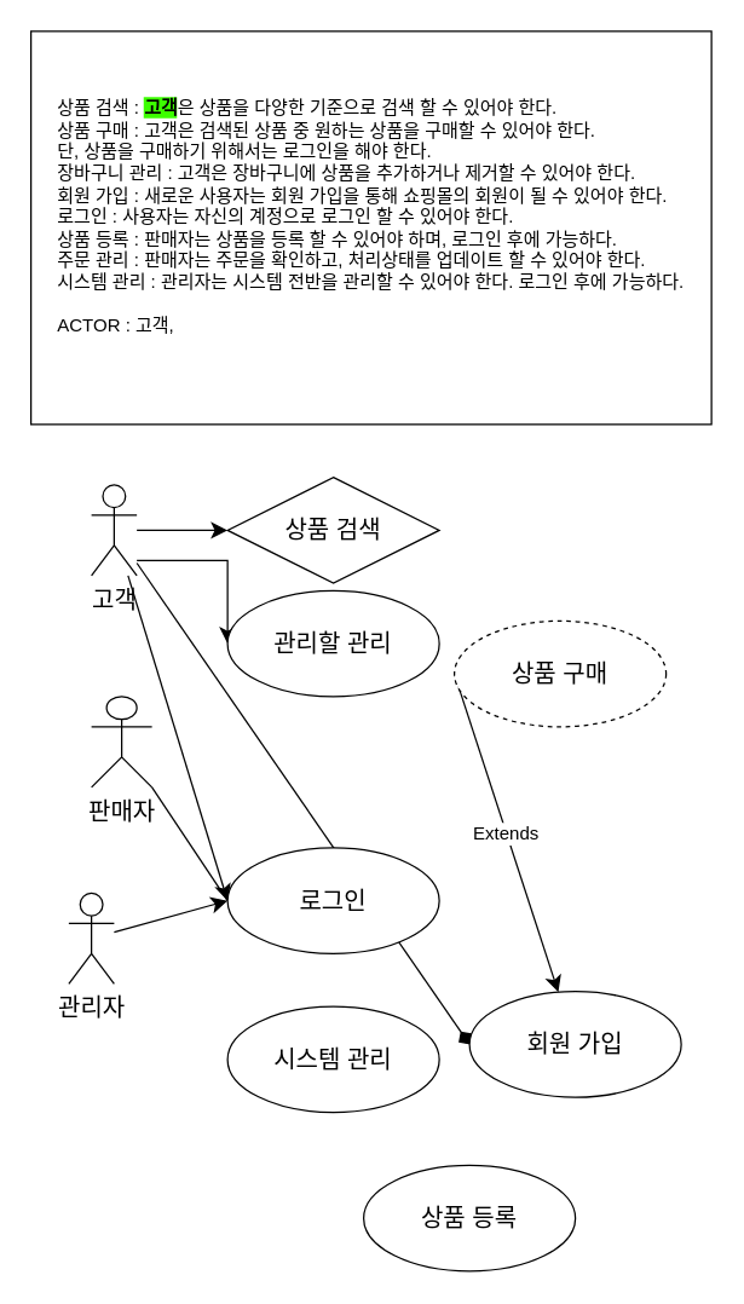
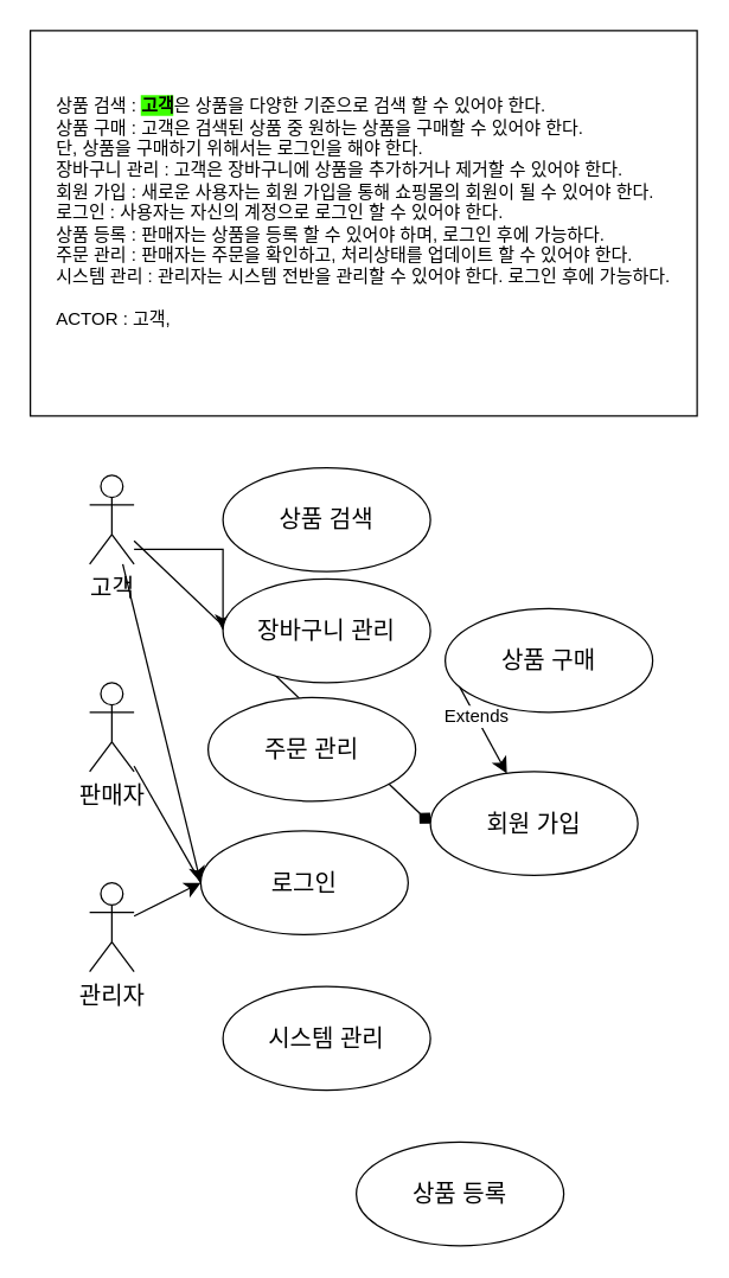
  <mxCell id="0" />
  <mxCell id="1" parent="0" />
  <mxCell id="2" value="&lt;div style=&quot;text-align: left;&quot;&gt;상품 검색 : &lt;b style=&quot;background-color: rgb(60, 255, 0);&quot;&gt;고객&lt;/b&gt;은 상품을 다양한 기준으로 검색 할 수 있어야 한다.&lt;/div&gt;&lt;div style=&quot;text-align: left;&quot;&gt;&lt;span style=&quot;background-color: initial;&quot;&gt;상품 구매 : 고객은 검색된 상품 중 원하는 상품을 구매할 수 있어야 한다.&lt;/span&gt;&lt;/div&gt;&lt;div style=&quot;text-align: left;&quot;&gt;&lt;span style=&quot;background-color: initial;&quot;&gt;단, 상품을 구매하기 위해서는 로그인을 해야 한다.&lt;/span&gt;&lt;/div&gt;&lt;div style=&quot;text-align: left;&quot;&gt;&lt;span style=&quot;background-color: initial;&quot;&gt;장바구니 관리 : 고객은 장바구니에 상품을 추가하거나 제거할 수 있어야 한다.&lt;/span&gt;&lt;/div&gt;&lt;div style=&quot;text-align: left;&quot;&gt;&lt;span style=&quot;background-color: initial;&quot;&gt;회원 가입 : 새로운 사용자는 회원 가입을 통해 쇼핑몰의 회원이 될 수 있어야 한다.&lt;/span&gt;&lt;/div&gt;&lt;div style=&quot;text-align: left;&quot;&gt;&lt;span style=&quot;background-color: initial;&quot;&gt;로그인 : 사용자는 자신의 계정으로 로그인 할 수 있어야 한다.&lt;/span&gt;&lt;/div&gt;&lt;div style=&quot;text-align: left;&quot;&gt;&lt;span style=&quot;background-color: initial;&quot;&gt;상품 등록 : 판매자는 상품을 등록 할 수 있어야 하며, 로그인 후에 가능하다.&lt;/span&gt;&lt;/div&gt;&lt;div style=&quot;text-align: left;&quot;&gt;주문 관리 : 판매자는 주문을 확인하고, 처리상태를 업데이트 할 수 있어야 한다.&lt;/div&gt;&lt;div style=&quot;text-align: left;&quot;&gt;시스템 관리 : 관리자는 시스템 전반을 관리할 수 있어야 한다. 로그인 후에 가능하다.&lt;/div&gt;&lt;div style=&quot;text-align: left;&quot;&gt;&lt;br&gt;&lt;/div&gt;&lt;div style=&quot;text-align: left;&quot;&gt;ACTOR : 고객,&amp;nbsp;&lt;/div&gt;&lt;div style=&quot;text-align: left;&quot;&gt;&lt;br&gt;&lt;/div&gt;" style="rounded=0;whiteSpace=wrap;html=1;" parent="1" vertex="1"><mxGeometry x="20" y="20" width="450" height="260" as="geometry" /></mxCell>
- <mxCell id="3" style="edgeStyle=none;curved=1;rounded=0;orthogonalLoop=1;jettySize=auto;html=1;entryX=0;entryY=0.5;entryDx=0;entryDy=0;fontSize=12;startSize=8;endSize=8;" edge="1" parent="1" source="7" target="12"><mxGeometry relative="1" as="geometry" /></mxCell>
  <mxCell id="4" style="edgeStyle=none;curved=1;rounded=0;orthogonalLoop=1;jettySize=auto;html=1;entryX=0;entryY=0.5;entryDx=0;entryDy=0;fontSize=12;startSize=8;endSize=8;" edge="1" parent="1" source="7" target="17"><mxGeometry relative="1" as="geometry" /></mxCell>
  <mxCell id="5" style="edgeStyle=none;curved=1;rounded=0;orthogonalLoop=1;jettySize=auto;html=1;entryX=0;entryY=0.5;entryDx=0;entryDy=0;fontSize=12;startSize=8;endSize=8;endArrow=diamond;" edge="1" parent="1" source="7" target="16"><mxGeometry relative="1" as="geometry" /></mxCell>
  <mxCell id="6" style="edgeStyle=orthogonalEdgeStyle;rounded=0;orthogonalLoop=1;jettySize=auto;html=1;entryX=0;entryY=0.5;entryDx=0;entryDy=0;fontSize=12;startSize=8;endSize=8;" edge="1" parent="1" source="7" target="15"><mxGeometry relative="1" as="geometry"><Array as="points"><mxPoint x="150" y="370" /></Array></mxGeometry></mxCell>
  <mxCell id="7" value="고객" style="shape=umlActor;verticalLabelPosition=bottom;verticalAlign=top;html=1;fontSize=16;" vertex="1" parent="1"><mxGeometry x="60" y="320" width="30" height="60" as="geometry" /></mxCell>
  <mxCell id="8" style="edgeStyle=none;curved=1;rounded=0;orthogonalLoop=1;jettySize=auto;html=1;fontSize=12;startSize=8;endSize=8;entryX=0;entryY=0.5;entryDx=0;entryDy=0;endArrow=none;" edge="1" parent="1" source="9" target="17"><mxGeometry relative="1" as="geometry"><mxPoint x="150" y="590" as="targetPoint" /></mxGeometry></mxCell>
- <mxCell id="9" value="판매자" style="shape=umlActor;verticalLabelPosition=bottom;verticalAlign=top;html=1;fontSize=16;" vertex="1" parent="1"><mxGeometry x="60" y="460" width="40" height="60" as="geometry" /></mxCell>
+ <mxCell id="9" value="판매자" style="shape=umlActor;verticalLabelPosition=bottom;verticalAlign=top;html=1;fontSize=16;" vertex="1" parent="1"><mxGeometry x="60" y="460" width="30" height="60" as="geometry" /></mxCell>
  <mxCell id="10" style="edgeStyle=none;curved=1;rounded=0;orthogonalLoop=1;jettySize=auto;html=1;entryX=0;entryY=0.5;entryDx=0;entryDy=0;fontSize=12;startSize=8;endSize=8;" edge="1" parent="1" source="11" target="17"><mxGeometry relative="1" as="geometry" /></mxCell>
- <mxCell id="11" value="관리자" style="shape=umlActor;verticalLabelPosition=bottom;verticalAlign=top;html=1;fontSize=16;" vertex="1" parent="1"><mxGeometry x="45" y="590" width="30" height="60" as="geometry" /></mxCell>
- <mxCell id="12" value="상품 검색" style="rhombus;whiteSpace=wrap;html=1;fontSize=16;" vertex="1" parent="1"><mxGeometry x="150" y="315" width="140" height="70" as="geometry" /></mxCell>
+ <mxCell id="11" value="관리자" style="shape=umlActor;verticalLabelPosition=bottom;verticalAlign=top;html=1;fontSize=16;" vertex="1" parent="1"><mxGeometry x="60" y="595" width="30" height="60" as="geometry" /></mxCell>
+ <mxCell id="12" value="상품 검색" style="ellipse;whiteSpace=wrap;html=1;fontSize=16;" vertex="1" parent="1"><mxGeometry x="150" y="315" width="140" height="70" as="geometry" /></mxCell>
  <mxCell id="13" value="Extends" style="edgeStyle=none;curved=1;rounded=0;orthogonalLoop=1;jettySize=auto;html=1;fontSize=12;startSize=8;endSize=8;exitX=0;exitY=0.5;exitDx=0;exitDy=0;" edge="1" parent="1" source="14" target="16"><mxGeometry relative="1" as="geometry" /></mxCell>
- <mxCell id="14" value="상품 구매" style="ellipse;whiteSpace=wrap;html=1;fontSize=16;dashed=1;" vertex="1" parent="1"><mxGeometry x="300" y="410" width="140" height="70" as="geometry" /></mxCell>
- <mxCell id="15" value="관리할 관리" style="ellipse;whiteSpace=wrap;html=1;fontSize=16;" vertex="1" parent="1"><mxGeometry x="150" y="390" width="140" height="70" as="geometry" /></mxCell>
- <mxCell id="16" value="회원 가입" style="ellipse;whiteSpace=wrap;html=1;fontSize=16;" vertex="1" parent="1"><mxGeometry x="310" y="655" width="140" height="70" as="geometry" /></mxCell>
- <mxCell id="17" value="로그인" style="ellipse;whiteSpace=wrap;html=1;fontSize=16;" vertex="1" parent="1"><mxGeometry x="150" y="560" width="140" height="70" as="geometry" /></mxCell>
+ <mxCell id="14" value="상품 구매" style="ellipse;whiteSpace=wrap;html=1;fontSize=16;" vertex="1" parent="1"><mxGeometry x="300" y="410" width="140" height="70" as="geometry" /></mxCell>
+ <mxCell id="15" value="장바구니 관리" style="ellipse;whiteSpace=wrap;html=1;fontSize=16;" vertex="1" parent="1"><mxGeometry x="150" y="390" width="140" height="70" as="geometry" /></mxCell>
+ <mxCell id="16" value="회원 가입" style="ellipse;whiteSpace=wrap;html=1;fontSize=16;" vertex="1" parent="1"><mxGeometry x="290" y="520" width="140" height="70" as="geometry" /></mxCell>
+ <mxCell id="17" value="로그인" style="ellipse;whiteSpace=wrap;html=1;fontSize=16;" vertex="1" parent="1"><mxGeometry x="135" y="560" width="140" height="70" as="geometry" /></mxCell>
  <mxCell id="18" value="상품 등록" style="ellipse;whiteSpace=wrap;html=1;fontSize=16;" vertex="1" parent="1"><mxGeometry x="240" y="770" width="140" height="70" as="geometry" /></mxCell>
+ <mxCell id="19" value="주문 관리" style="ellipse;whiteSpace=wrap;html=1;fontSize=16;" vertex="1" parent="1"><mxGeometry x="140" y="470" width="140" height="70" as="geometry" /></mxCell>
  <mxCell id="20" value="시스템 관리" style="ellipse;whiteSpace=wrap;html=1;fontSize=16;" vertex="1" parent="1"><mxGeometry x="150" y="665" width="140" height="70" as="geometry" /></mxCell>
